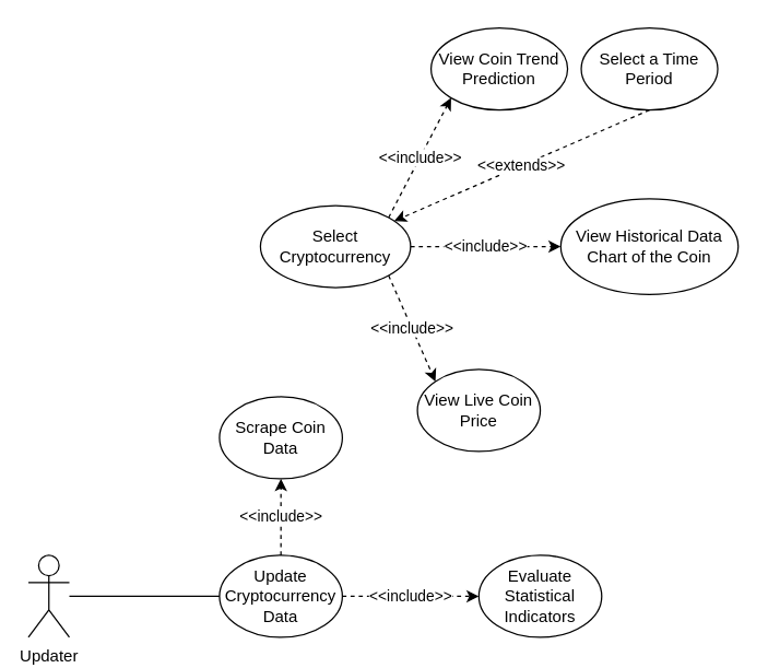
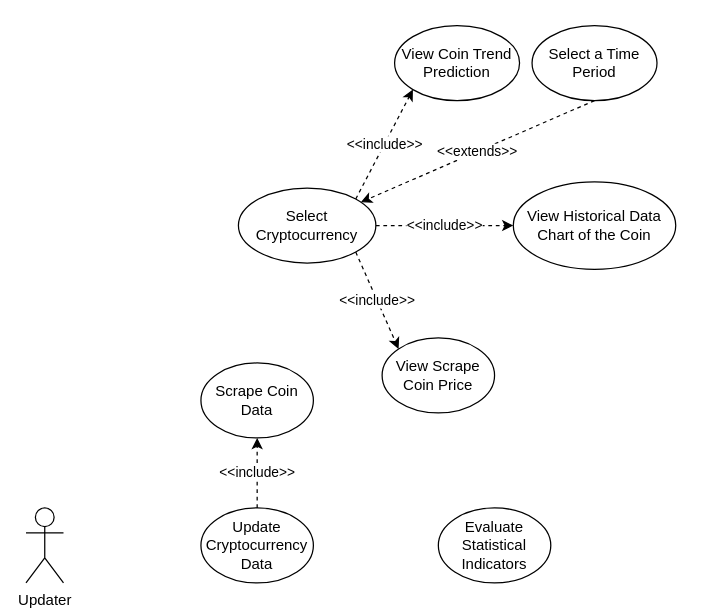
  <mxCell id="0" />
  <mxCell id="1" parent="0" />
  <mxCell id="2" value="Select Cryptocurrency" style="ellipse;whiteSpace=wrap;html=1;" vertex="1" parent="1"><mxGeometry x="190" y="150" width="110" height="60" as="geometry" /></mxCell>
  <mxCell id="3" value="View Coin Trend Prediction" style="ellipse;whiteSpace=wrap;html=1;" vertex="1" parent="1"><mxGeometry x="315" y="20" width="100" height="60" as="geometry" /></mxCell>
  <mxCell id="4" value="View Historical Data Chart of the Coin" style="ellipse;whiteSpace=wrap;html=1;" vertex="1" parent="1"><mxGeometry x="410" y="145" width="130" height="70" as="geometry" /></mxCell>
  <mxCell id="5" value="&amp;lt;&amp;lt;include&amp;gt;&amp;gt;" style="endArrow=classic;html=1;rounded=0;dashed=1;entryX=0;entryY=1;entryDx=0;entryDy=0;exitX=1;exitY=0;exitDx=0;exitDy=0;" edge="1" parent="1" source="2" target="3"><mxGeometry width="50" height="50" relative="1" as="geometry"><mxPoint x="310" y="290" as="sourcePoint" /><mxPoint x="360" y="240" as="targetPoint" /></mxGeometry></mxCell>
  <mxCell id="6" value="&amp;lt;&amp;lt;include&amp;gt;&amp;gt;" style="endArrow=classic;html=1;rounded=0;dashed=1;exitX=1;exitY=0.5;exitDx=0;exitDy=0;entryX=0;entryY=0.5;entryDx=0;entryDy=0;" edge="1" parent="1" source="2" target="4"><mxGeometry width="50" height="50" relative="1" as="geometry"><mxPoint x="310" y="290" as="sourcePoint" /><mxPoint x="360" y="240" as="targetPoint" /></mxGeometry></mxCell>
  <mxCell id="7" value="Select a Time Period" style="ellipse;whiteSpace=wrap;html=1;" vertex="1" parent="1"><mxGeometry x="425" y="20" width="100" height="60" as="geometry" /></mxCell>
  <mxCell id="8" value="&amp;lt;&amp;lt;extends&amp;gt;&amp;gt;" style="endArrow=classic;html=1;rounded=0;dashed=1;exitX=0.5;exitY=1;exitDx=0;exitDy=0;" edge="1" parent="1" source="7" target="2"><mxGeometry width="50" height="50" relative="1" as="geometry"><mxPoint x="300" y="100" as="sourcePoint" /><mxPoint x="350" y="50" as="targetPoint" /></mxGeometry></mxCell>
- <mxCell id="9" value="View Live Coin Price" style="ellipse;whiteSpace=wrap;html=1;" vertex="1" parent="1"><mxGeometry x="305" y="270" width="90" height="60" as="geometry" /></mxCell>
+ <mxCell id="9" value="View Scrape Coin Price" style="ellipse;whiteSpace=wrap;html=1;" vertex="1" parent="1"><mxGeometry x="305" y="270" width="90" height="60" as="geometry" /></mxCell>
  <mxCell id="10" value="&amp;lt;&amp;lt;include&amp;gt;&amp;gt;" style="endArrow=classic;html=1;rounded=0;dashed=1;exitX=1;exitY=1;exitDx=0;exitDy=0;entryX=0;entryY=0;entryDx=0;entryDy=0;" edge="1" parent="1" source="2" target="9"><mxGeometry width="50" height="50" relative="1" as="geometry"><mxPoint x="300" y="290" as="sourcePoint" /><mxPoint x="350" y="240" as="targetPoint" /></mxGeometry></mxCell>
  <mxCell id="11" value="Updater" style="shape=umlActor;verticalLabelPosition=bottom;verticalAlign=top;html=1;outlineConnect=0;" vertex="1" parent="1"><mxGeometry x="20" y="406" width="30" height="60" as="geometry" /></mxCell>
  <mxCell id="12" value="Update Cryptocurrency Data" style="ellipse;whiteSpace=wrap;html=1;" vertex="1" parent="1"><mxGeometry x="160" y="406" width="90" height="60" as="geometry" /></mxCell>
- <mxCell id="13" value="" style="endArrow=none;html=1;rounded=0;entryX=0;entryY=0.5;entryDx=0;entryDy=0;" edge="1" parent="1" source="11" target="12"><mxGeometry width="50" height="50" relative="1" as="geometry"><mxPoint x="60" y="446" as="sourcePoint" /><mxPoint x="350" y="266" as="targetPoint" /></mxGeometry></mxCell>
  <mxCell id="14" value="Scrape Coin Data" style="ellipse;whiteSpace=wrap;html=1;" vertex="1" parent="1"><mxGeometry x="160" y="290" width="90" height="60" as="geometry" /></mxCell>
  <mxCell id="15" value="&amp;lt;&amp;lt;include&amp;gt;&amp;gt;" style="endArrow=classic;html=1;rounded=0;exitX=0.5;exitY=0;exitDx=0;exitDy=0;entryX=0.5;entryY=1;entryDx=0;entryDy=0;dashed=1;" edge="1" parent="1" source="12" target="14"><mxGeometry width="50" height="50" relative="1" as="geometry"><mxPoint x="300" y="316" as="sourcePoint" /><mxPoint x="330" y="386" as="targetPoint" /></mxGeometry></mxCell>
  <mxCell id="16" value="Evaluate Statistical Indicators" style="ellipse;whiteSpace=wrap;html=1;" vertex="1" parent="1"><mxGeometry x="350" y="406" width="90" height="60" as="geometry" /></mxCell>
- <mxCell id="17" value="&amp;lt;&amp;lt;include&amp;gt;&amp;gt;" style="endArrow=classic;html=1;rounded=0;dashed=1;exitX=1;exitY=0.5;exitDx=0;exitDy=0;entryX=0;entryY=0.5;entryDx=0;entryDy=0;" edge="1" parent="1" source="12" target="16"><mxGeometry width="50" height="50" relative="1" as="geometry"><mxPoint x="300" y="306" as="sourcePoint" /><mxPoint x="350" y="256" as="targetPoint" /></mxGeometry></mxCell>
  <mxCell id="18" style="edgeStyle=orthogonalEdgeStyle;rounded=0;orthogonalLoop=1;jettySize=auto;html=1;exitX=0.5;exitY=1;exitDx=0;exitDy=0;dashed=1;" edge="1" parent="1" source="14" target="14"><mxGeometry relative="1" as="geometry" /></mxCell>
